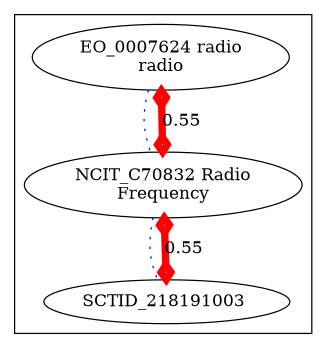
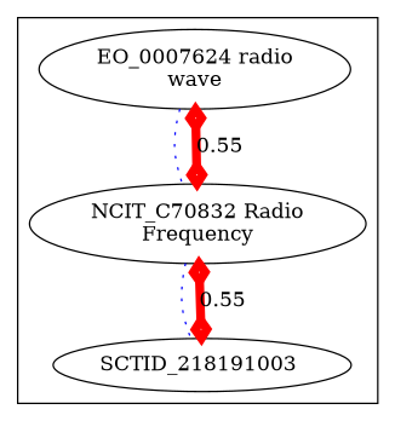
  digraph {
    edge [arrowhead=none color=blue penwidth=1 style=dotted]
-   n1 [label="EO_0007624 radio\nradio"]
+   n1 [label="EO_0007624 radio\nwave"]
    n2 [label="SCTID_218191003 "]
    n3 [label="NCIT_C70832 Radio\nFrequency"]
    subgraph cluster_1 {
      n1
      n2
      n3
    }
    n1 -> n3
    n1 -> n3 [arrowhead=ediamond arrowtail=ediamond color=red dir=both label=0.55 penwidth=6 style=solid]
    n3 -> n2
    n3 -> n2 [arrowhead=ediamond arrowtail=ediamond color=red dir=both label=0.55 penwidth=6 style=solid]
  }
